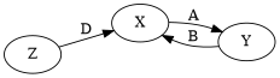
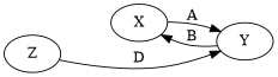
  digraph {
    rankdir=LR
    X
    Y
    Z
    X -> Y [label=A]
    Y -> X [label=B]
-   Z -> X [label=D]
+   Z -> Y [label=D]
  }
